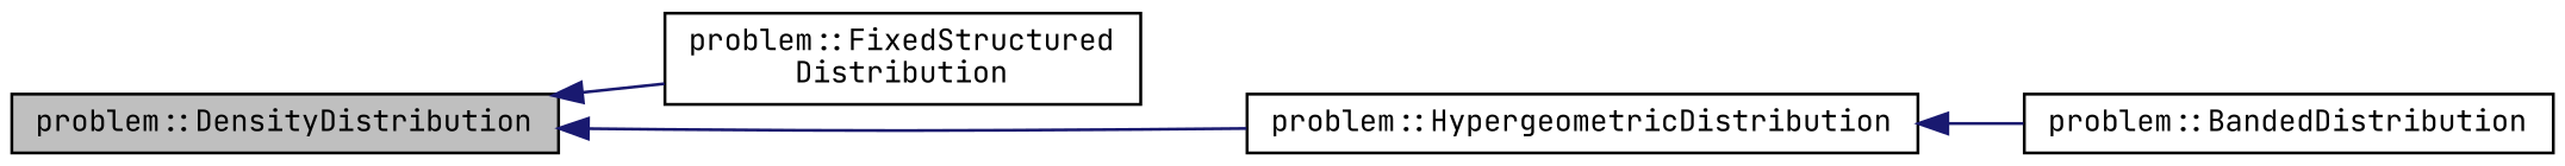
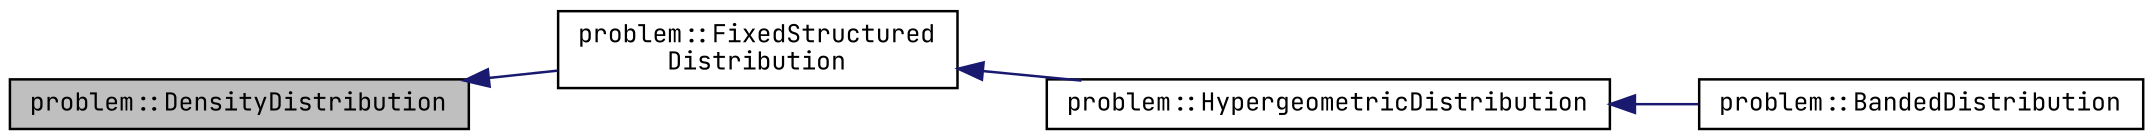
  digraph {
    fontname="JetBrains Mono"
    rankdir=LR
    node [color=black fillcolor=white fontname="JetBrains Mono" fontsize=10 shape=record style=filled]
    edge [color=midnightblue dir=back fontname="JetBrains Mono" fontsize=10 labelfontname=Helvetica labelfontsize=10 style=solid]
    n1 [fillcolor=grey75 fontcolor=black height=0.2 label="problem::DensityDistribution" width=0.4]
    n2 [height=0.2 label="problem::FixedStructured\lDistribution" width=0.4]
    n3 [height=0.2 label="problem::HypergeometricDistribution" width=0.4]
    n4 [height=0.2 label="problem::BandedDistribution" width=0.4]
    n1 -> n2
-   n1 -> n3
+   n2 -> n3
    n3 -> n4
  }
